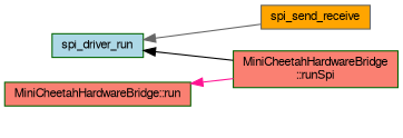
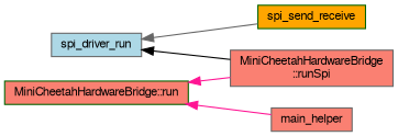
  digraph {
    rankdir=LR
    node [color=darkgreen fillcolor=salmon fontname=FreeSans fontsize=10 shape=record style=filled]
    edge [color=deeppink dir=back fontname=FreeSans fontsize=10 labelfontname=FreeSans labelfontsize=10 style=solid]
-   n1 [color=gray40 fillcolor=orange fontcolor=black height=0.2 label=spi_send_receive width=0.4]
-   n2 [fillcolor=lightblue height=0.2 label=spi_driver_run width=0.4]
-   n3 [height=0.2 label="MiniCheetahHardwareBridge\l::runSpi" width=0.4]
+   n1 [fillcolor=orange fontcolor=black height=0.2 label=spi_send_receive width=0.4]
+   n2 [color=gray40 fillcolor=lightblue height=0.2 label=spi_driver_run width=0.4]
+   n3 [color=gray40 height=0.2 label="MiniCheetahHardwareBridge\l::runSpi" width=0.4]
    n4 [height=0.2 label="MiniCheetahHardwareBridge::run" width=0.4]
+   n5 [color=gray40 height=0.2 label=main_helper width=0.4]
    n2 -> n1 [color=gray40]
    n2 -> n3 [color=black]
    n4 -> n3
+   n4 -> n5
  }
